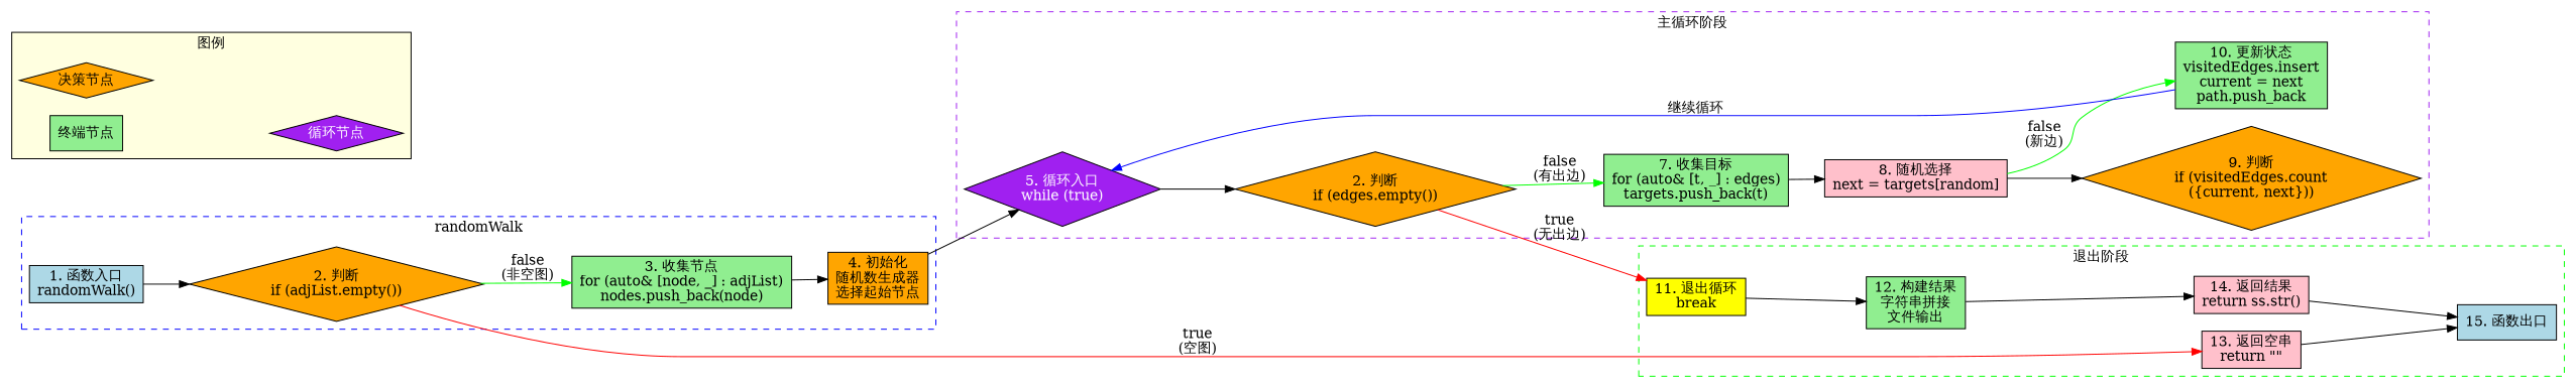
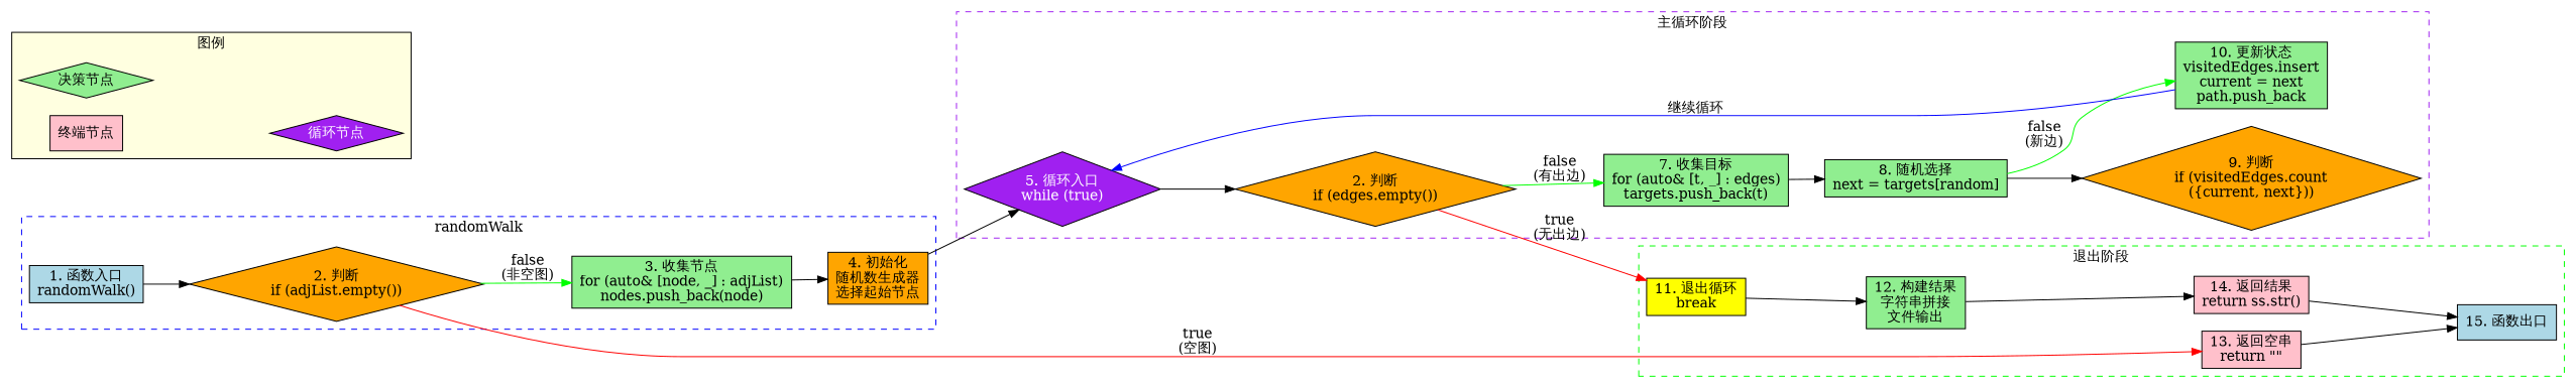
  digraph {
    rankdir=LR
    node [fillcolor=orange shape=box style=filled]
    n1 [fillcolor=lightblue label="1. 函数入口\nrandomWalk()"]
    n2 [label="2. 判断\nif (adjList.empty())" shape=diamond]
    n3 [fillcolor=lightgreen label="3. 收集节点\nfor (auto& [node, _] : adjList)\nnodes.push_back(node)"]
    n4 [label="4. 初始化\n随机数生成器\n选择起始节点"]
    n5 [fillcolor=purple fontcolor=white label="5. 循环入口\nwhile (true)" shape=diamond]
    n6 [label="2. 判断\nif (edges.empty())" shape=diamond]
    n7 [fillcolor=lightgreen label="7. 收集目标\nfor (auto& [t, _] : edges)\ntargets.push_back(t)"]
-   n8 [fillcolor=pink label="8. 随机选择\nnext = targets[random]"]
+   n8 [fillcolor=lightgreen label="8. 随机选择\nnext = targets[random]"]
    n9 [label="9. 判断\nif (visitedEdges.count\n({current, next}))" shape=diamond]
    n10 [fillcolor=lightgreen label="10. 更新状态\nvisitedEdges.insert\ncurrent = next\npath.push_back"]
    n11 [fillcolor=yellow label="11. 退出循环\nbreak"]
    n12 [fillcolor=lightgreen label="12. 构建结果\n字符串拼接\n文件输出"]
    n13 [fillcolor=pink label="13. 返回空串\nreturn \"\""]
    n14 [fillcolor=pink label="14. 返回结果\nreturn ss.str()"]
    n15 [fillcolor=lightblue label="15. 函数出口"]
-   n16 [label="决策节点" shape=diamond]
-   n17 [fillcolor=lightgreen label="终端节点"]
+   n16 [fillcolor=lightgreen label="决策节点" shape=diamond]
+   n17 [fillcolor=pink label="终端节点"]
    n18 [fillcolor=purple fontcolor=white label="循环节点" shape=diamond]
    subgraph cluster_1 {
      color=blue
      label=randomWalk
      style=dashed
      n1
      n2
      n3
      n4
    }
    subgraph cluster_2 {
      color=purple
      label="主循环阶段"
      style=dashed
      n5
      n6
      n7
      n8
      n9
      n10
    }
    subgraph cluster_3 {
      color=green
      label="退出阶段"
      style=dashed
      n11
      n12
      n13
      n14
      n15
    }
    subgraph cluster_4 {
      fillcolor=lightyellow
      label="图例"
      style=filled
      n16
      n17
      n18
    }
    n1 -> n2
    n2 -> n3 [color=green label="false\n(非空图)"]
    n2 -> n13 [color=red label="true\n(空图)"]
    n3 -> n4
    n4 -> n5
    n5 -> n6
    n6 -> n7 [color=green label="false\n(有出边)"]
    n6 -> n11 [color=red label="true\n(无出边)"]
    n7 -> n8
    n8 -> n9
    n8 -> n10 [color=green label="false\n(新边)"]
    n10 -> n5 [color=blue label="继续循环"]
    n11 -> n12
    n12 -> n14
    n13 -> n15
    n14 -> n15
    n17 -> n18 [style=invis]
  }
